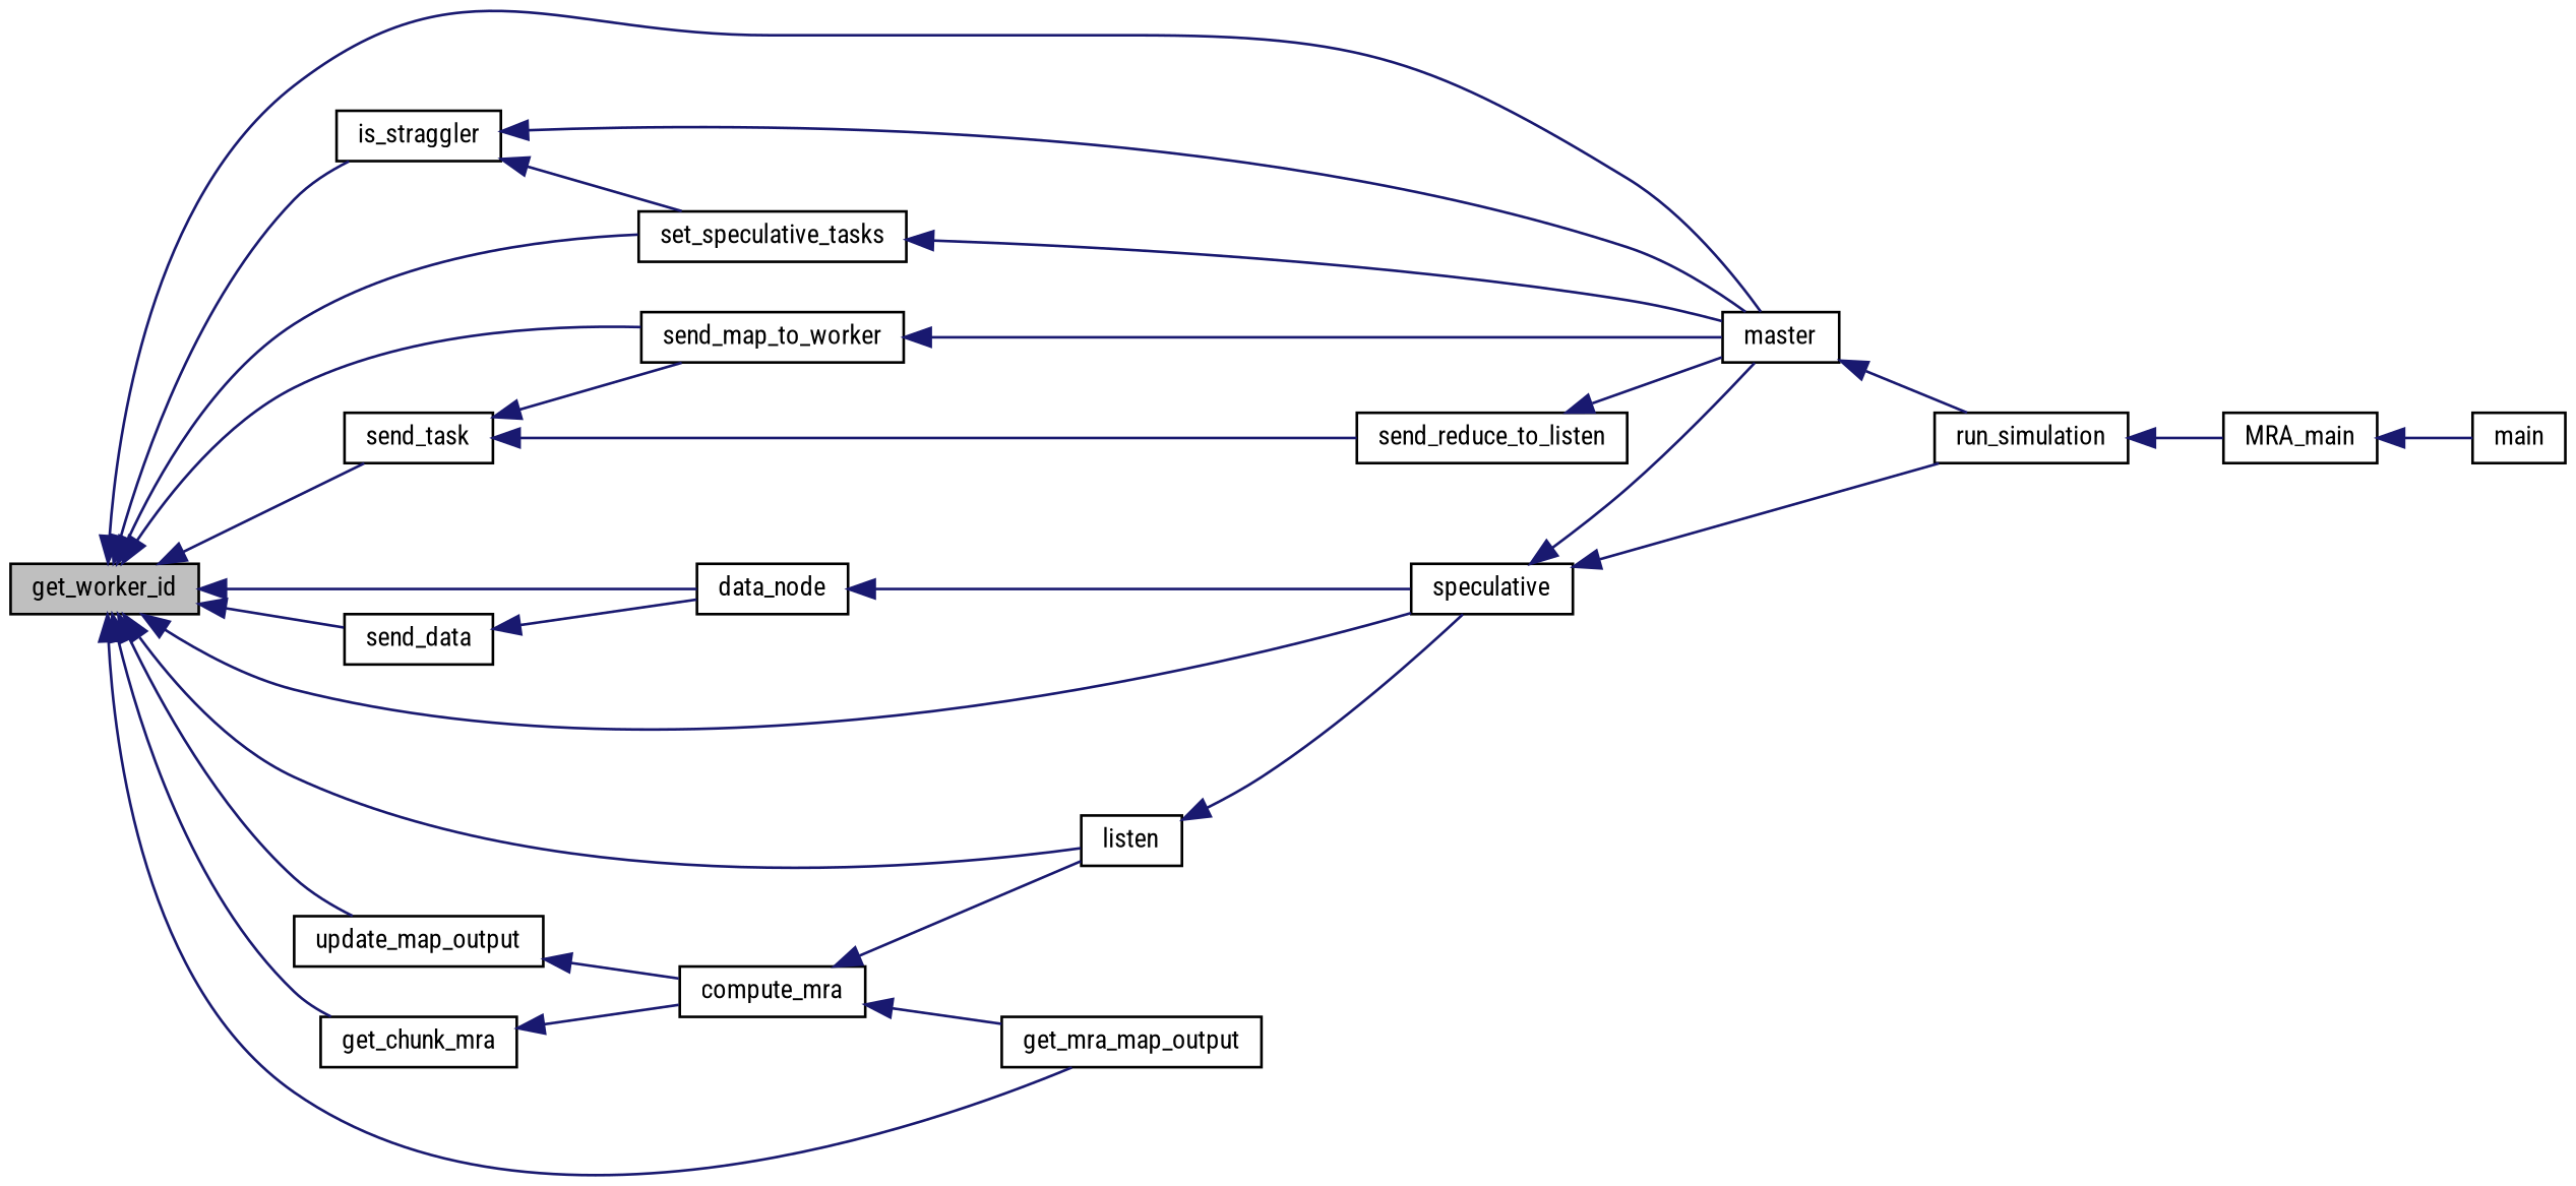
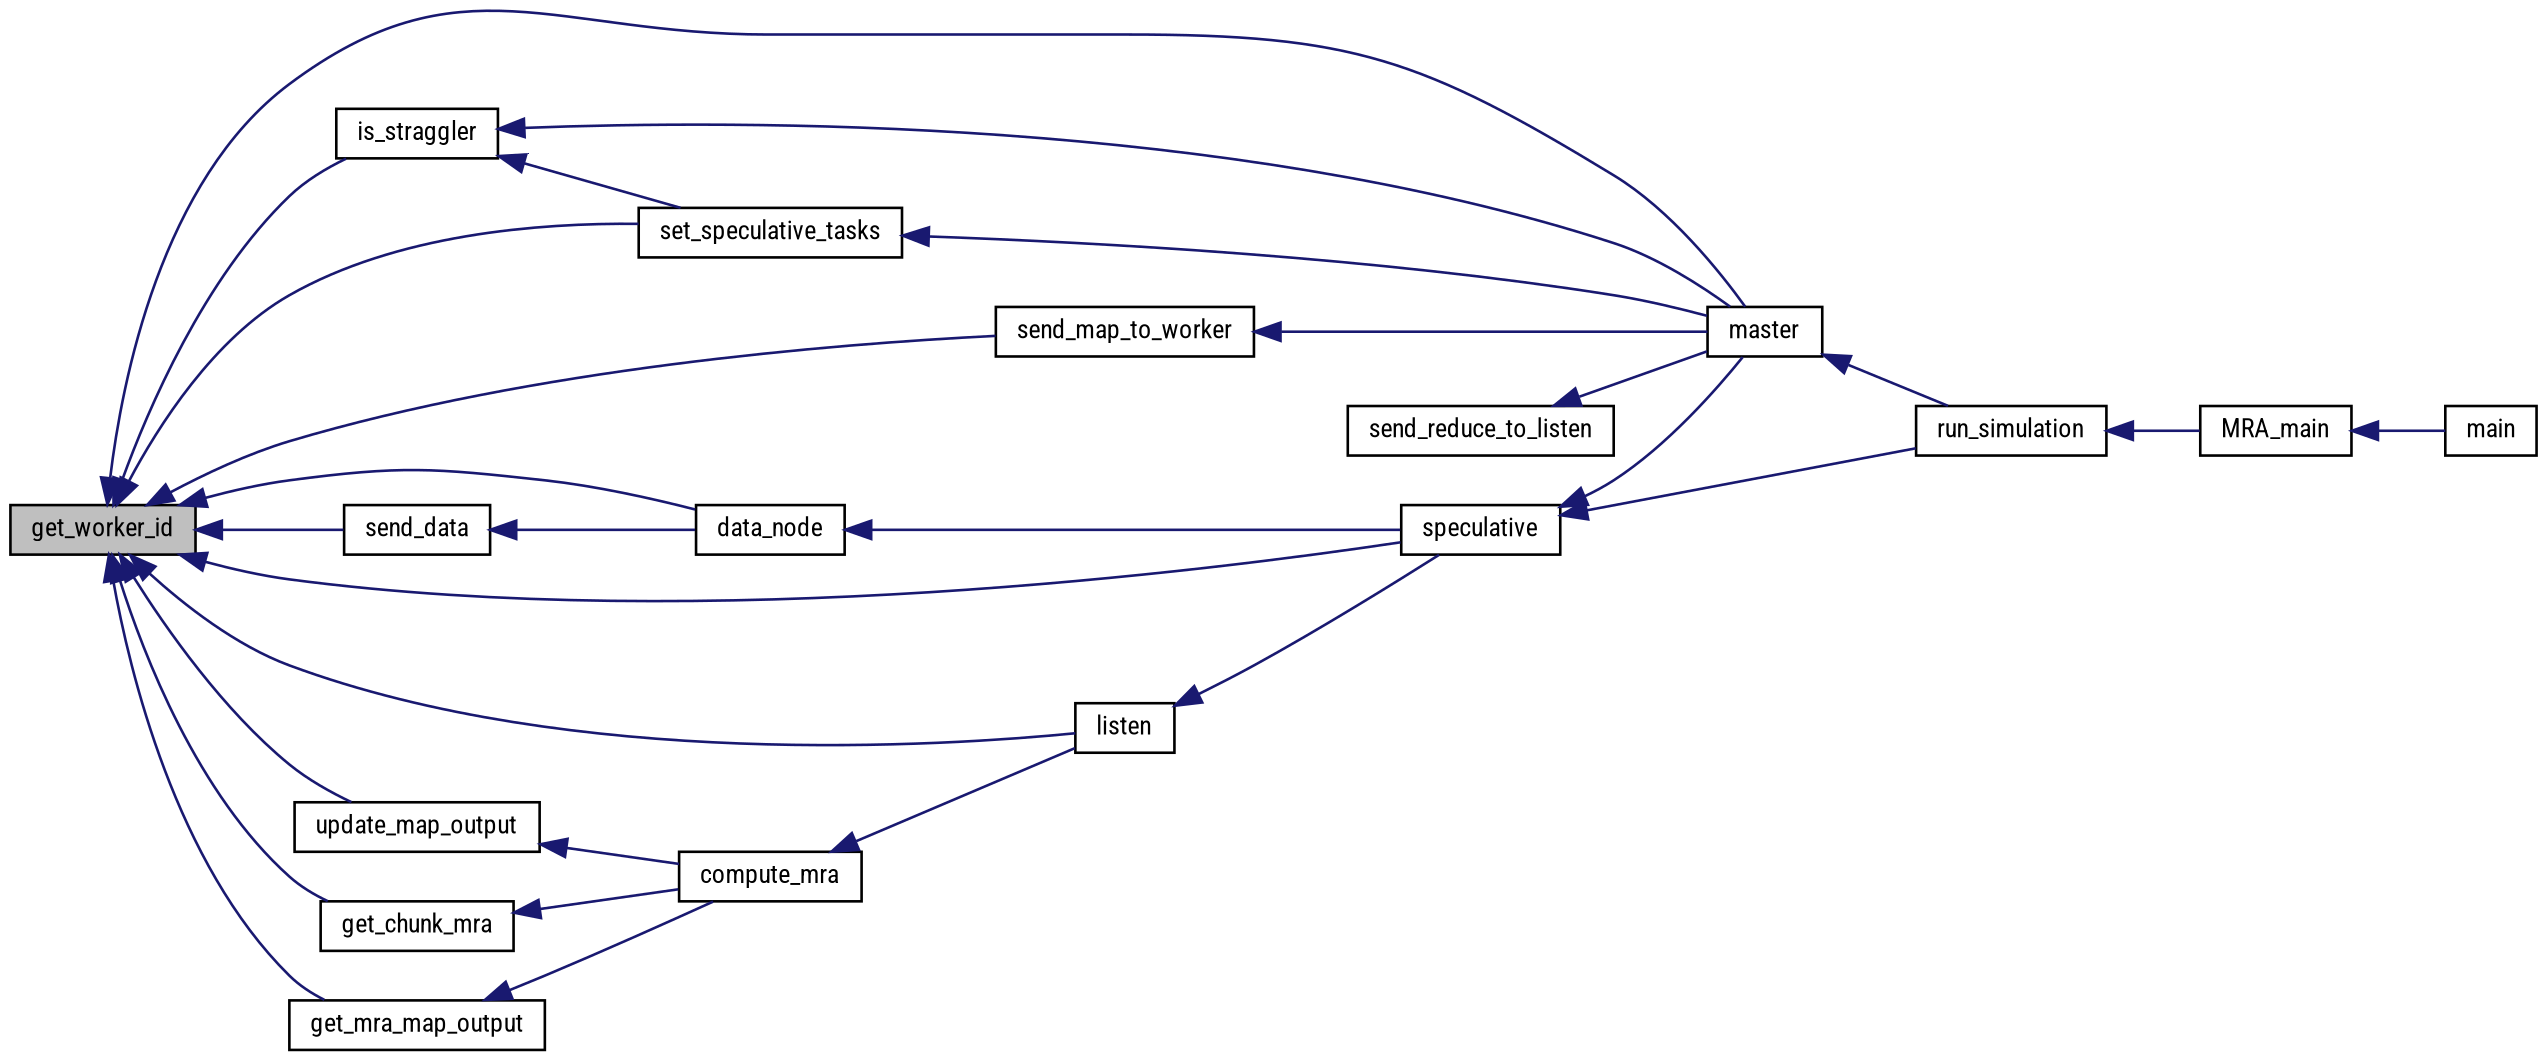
  digraph {
    fontname="Roboto Condensed"
    rankdir=LR
    node [color=black fillcolor=white fontname="Roboto Condensed" fontsize=10 shape=record style=filled]
    edge [color=midnightblue dir=back fontname="Roboto Condensed" fontsize=10 labelfontname=FreeSans labelfontsize=10 style=solid]
    n1 [fillcolor=grey75 fontcolor=black height=0.2 label=get_worker_id width=0.4]
    n2 [height=0.2 label=master width=0.4]
    n3 [height=0.2 label=is_straggler width=0.4]
    n4 [height=0.2 label=set_speculative_tasks width=0.4]
    n5 [height=0.2 label=send_map_to_worker width=0.4]
-   n6 [height=0.2 label=send_task width=0.4]
    n7 [height=0.2 label=data_node width=0.4]
    n8 [height=0.2 label=speculative width=0.4]
    n9 [height=0.2 label=send_data width=0.4]
    n10 [height=0.2 label=listen width=0.4]
    n11 [height=0.2 label=update_map_output width=0.4]
    n12 [height=0.2 label=get_chunk_mra width=0.4]
    n13 [height=0.2 label=get_mra_map_output width=0.4]
    n14 [height=0.2 label=run_simulation width=0.4]
    n15 [height=0.2 label=send_reduce_to_listen width=0.4]
    n16 [height=0.2 label=compute_mra width=0.4]
    n17 [height=0.2 label=MRA_main width=0.4]
    n18 [height=0.2 label=main width=0.4]
    n1 -> n2
    n1 -> n3
    n1 -> n4
    n1 -> n5
-   n1 -> n6
    n1 -> n7
    n1 -> n8
    n1 -> n9
    n1 -> n10
    n1 -> n11
    n1 -> n12
    n1 -> n13
    n2 -> n14
    n3 -> n2
    n3 -> n4
    n4 -> n2
    n5 -> n2
-   n6 -> n5
-   n6 -> n15
    n7 -> n8
    n8 -> n2
    n8 -> n14
    n9 -> n7
    n10 -> n8
    n11 -> n16
    n12 -> n16
-   n16 -> n13
+   n13 -> n16
    n14 -> n17
    n15 -> n2
    n16 -> n10
    n17 -> n18
  }
